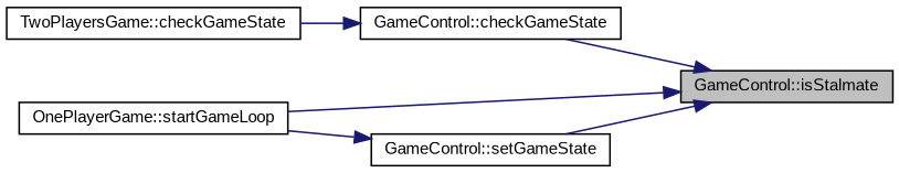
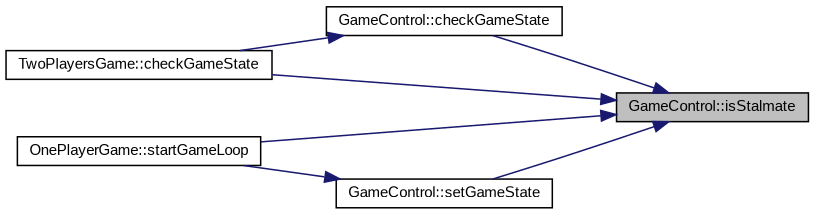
  digraph {
    fontname="Liberation Sans"
    rankdir=RL
    node [color=black fillcolor=white fontname="Liberation Sans" fontsize=10 shape=record style=filled]
    edge [color=midnightblue dir=back fontname="Liberation Sans" fontsize=10 labelfontname=Helvetica labelfontsize=10 style=solid]
    n1 [fillcolor=grey75 fontcolor=black height=0.2 label="GameControl::isStalmate" width=0.4]
    n2 [height=0.2 label="GameControl::checkGameState" width=0.4]
    n3 [height=0.2 label="TwoPlayersGame::checkGameState" width=0.4]
    n4 [height=0.2 label="OnePlayerGame::startGameLoop" width=0.4]
    n5 [height=0.2 label="GameControl::setGameState" width=0.4]
    n1 -> n2
+   n1 -> n3
    n1 -> n4
    n1 -> n5
    n2 -> n3
    n5 -> n4
  }
